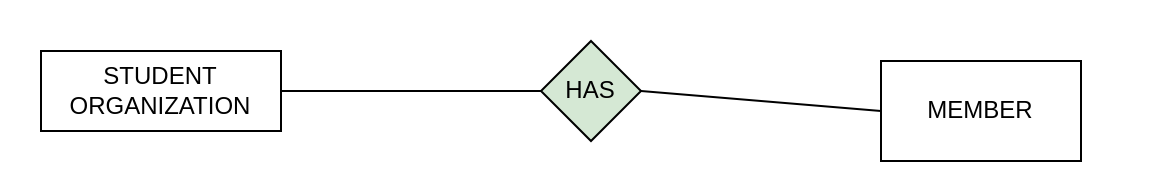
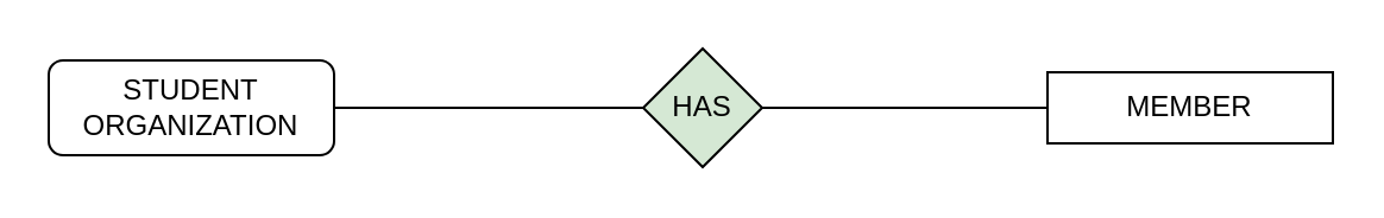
  <mxCell id="0" />
  <mxCell id="1" parent="0" />
- <mxCell id="2" value="STUDENT ORGANIZATION" style="rounded=0;whiteSpace=wrap;html=1;" vertex="1" parent="1"><mxGeometry x="20" y="25" width="120" height="40" as="geometry" /></mxCell>
- <mxCell id="3" value="MEMBER" style="rounded=0;whiteSpace=wrap;html=1;" vertex="1" parent="1"><mxGeometry x="440" y="30" width="100" height="50" as="geometry" /></mxCell>
+ <mxCell id="2" value="STUDENT ORGANIZATION" style="whiteSpace=wrap;html=1;rounded=1;" vertex="1" parent="1"><mxGeometry x="20" y="25" width="120" height="40" as="geometry" /></mxCell>
+ <mxCell id="3" value="MEMBER" style="rounded=0;whiteSpace=wrap;html=1;" vertex="1" parent="1"><mxGeometry x="440" y="30" width="120" height="30" as="geometry" /></mxCell>
  <mxCell id="4" value="HAS" style="rhombus;whiteSpace=wrap;html=1;fillColor=#d5e8d4;" vertex="1" parent="1"><mxGeometry x="270" y="20" width="50" height="50" as="geometry" /></mxCell>
  <mxCell id="5" value="" style="endArrow=none;html=1;rounded=0;exitX=1;exitY=0.5;exitDx=0;exitDy=0;entryX=0;entryY=0.5;entryDx=0;entryDy=0;" edge="1" parent="1" source="2" target="4"><mxGeometry width="50" height="50" relative="1" as="geometry"><mxPoint x="280" y="205" as="sourcePoint" /><mxPoint x="330" y="155" as="targetPoint" /></mxGeometry></mxCell>
  <mxCell id="6" value="" style="endArrow=none;html=1;rounded=0;entryX=0;entryY=0.5;entryDx=0;entryDy=0;exitX=1;exitY=0.5;exitDx=0;exitDy=0;" edge="1" parent="1" source="4" target="3"><mxGeometry width="50" height="50" relative="1" as="geometry"><mxPoint x="280" y="205" as="sourcePoint" /><mxPoint x="330" y="155" as="targetPoint" /></mxGeometry></mxCell>
